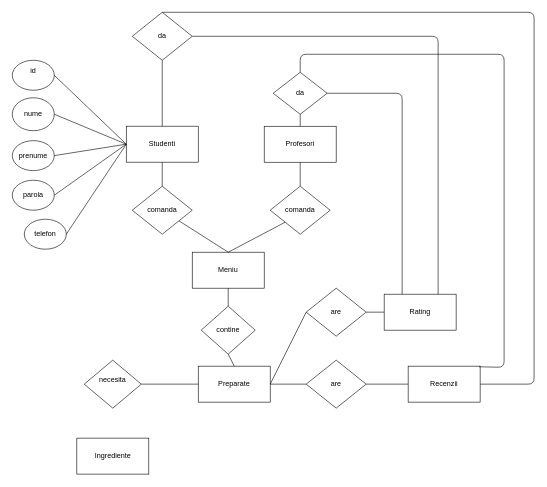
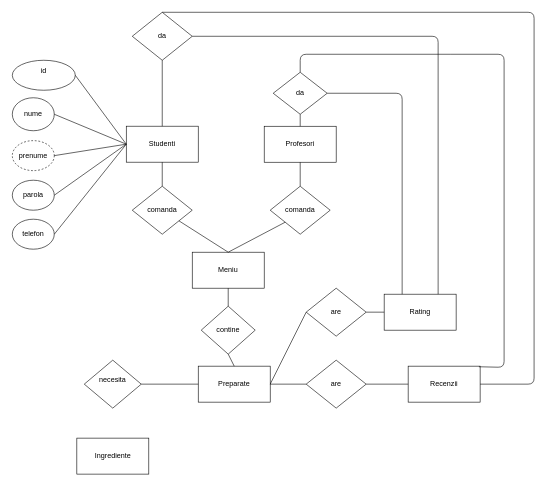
  <mxCell id="0" />
  <mxCell id="1" parent="0" />
  <mxCell id="2" value="Studenti" style="rounded=0;whiteSpace=wrap;html=1;" parent="1" vertex="1"><mxGeometry x="210" y="209.9" width="120" height="60" as="geometry" /></mxCell>
  <mxCell id="3" value="Profesori" style="rounded=0;whiteSpace=wrap;html=1;" parent="1" vertex="1"><mxGeometry x="440" y="210" width="120" height="60" as="geometry" /></mxCell>
  <mxCell id="4" value="Ingrediente" style="rounded=0;whiteSpace=wrap;html=1;" parent="1" vertex="1"><mxGeometry x="127.6" y="730" width="120" height="60" as="geometry" /></mxCell>
  <mxCell id="5" value="Rating" style="rounded=0;whiteSpace=wrap;html=1;" parent="1" vertex="1"><mxGeometry x="640" y="490" width="120" height="60" as="geometry" /></mxCell>
  <mxCell id="6" value="Recenzii" style="rounded=0;whiteSpace=wrap;html=1;" parent="1" vertex="1"><mxGeometry x="680" y="610" width="120" height="60" as="geometry" /></mxCell>
  <mxCell id="7" value="Meniu" style="rounded=0;whiteSpace=wrap;html=1;" parent="1" vertex="1"><mxGeometry x="320" y="420" width="120" height="60" as="geometry" /></mxCell>
  <mxCell id="8" value="Preparate" style="rounded=0;whiteSpace=wrap;html=1;" parent="1" vertex="1"><mxGeometry x="330" y="610" width="120" height="60" as="geometry" /></mxCell>
  <mxCell id="9" value="comanda" style="rhombus;whiteSpace=wrap;html=1;" parent="1" vertex="1"><mxGeometry x="220" y="310" width="100" height="80" as="geometry" /></mxCell>
  <mxCell id="10" value="" style="endArrow=none;html=1;entryX=0.5;entryY=1;entryDx=0;entryDy=0;exitX=0.5;exitY=0;exitDx=0;exitDy=0;" parent="1" source="9" target="2" edge="1"><mxGeometry width="50" height="50" relative="1" as="geometry"><mxPoint x="410" y="330" as="sourcePoint" /><mxPoint x="190" y="240" as="targetPoint" /></mxGeometry></mxCell>
  <mxCell id="11" value="" style="endArrow=none;html=1;entryX=0.5;entryY=1;entryDx=0;entryDy=0;exitX=0.5;exitY=0;exitDx=0;exitDy=0;" parent="1" source="32" target="3" edge="1"><mxGeometry width="50" height="50" relative="1" as="geometry"><mxPoint x="530" y="350" as="sourcePoint" /><mxPoint x="340" y="250" as="targetPoint" /></mxGeometry></mxCell>
  <mxCell id="12" value="necesita&lt;br&gt;&lt;br&gt;" style="rhombus;whiteSpace=wrap;html=1;" parent="1" vertex="1"><mxGeometry x="140" y="600" width="95" height="80" as="geometry" /></mxCell>
  <mxCell id="13" value="" style="endArrow=none;html=1;entryX=0.5;entryY=0;entryDx=0;entryDy=0;" parent="1" source="9" target="7" edge="1"><mxGeometry width="50" height="50" relative="1" as="geometry"><mxPoint x="390" y="450" as="sourcePoint" /><mxPoint x="390" y="440" as="targetPoint" /></mxGeometry></mxCell>
  <mxCell id="14" value="" style="endArrow=none;html=1;entryX=0;entryY=0.5;entryDx=0;entryDy=0;exitX=1;exitY=0.5;exitDx=0;exitDy=0;" parent="1" source="12" target="8" edge="1"><mxGeometry width="50" height="50" relative="1" as="geometry"><mxPoint x="100" y="700" as="sourcePoint" /><mxPoint x="150" y="650" as="targetPoint" /><Array as="points" /></mxGeometry></mxCell>
  <mxCell id="15" value="contine" style="rhombus;whiteSpace=wrap;html=1;" parent="1" vertex="1"><mxGeometry x="335" y="510" width="90" height="80" as="geometry" /></mxCell>
  <mxCell id="16" value="" style="endArrow=none;html=1;entryX=0.5;entryY=1;entryDx=0;entryDy=0;exitX=0.5;exitY=0;exitDx=0;exitDy=0;" parent="1" source="15" target="7" edge="1"><mxGeometry width="50" height="50" relative="1" as="geometry"><mxPoint x="360" y="550" as="sourcePoint" /><mxPoint x="410" y="500" as="targetPoint" /></mxGeometry></mxCell>
  <mxCell id="17" value="" style="endArrow=none;html=1;entryX=0.5;entryY=1;entryDx=0;entryDy=0;exitX=0.5;exitY=0;exitDx=0;exitDy=0;" parent="1" source="8" target="15" edge="1"><mxGeometry width="50" height="50" relative="1" as="geometry"><mxPoint x="425" y="635" as="sourcePoint" /><mxPoint x="475" y="585" as="targetPoint" /></mxGeometry></mxCell>
  <mxCell id="18" value="" style="endArrow=none;html=1;entryX=0;entryY=0.5;entryDx=0;entryDy=0;exitX=1;exitY=0.5;exitDx=0;exitDy=0;" parent="1" source="19" target="6" edge="1"><mxGeometry width="50" height="50" relative="1" as="geometry"><mxPoint x="130" y="860" as="sourcePoint" /><mxPoint x="180" y="810" as="targetPoint" /></mxGeometry></mxCell>
  <mxCell id="19" value="are" style="rhombus;whiteSpace=wrap;html=1;" parent="1" vertex="1"><mxGeometry x="510" y="600" width="100" height="80" as="geometry" /></mxCell>
  <mxCell id="20" value="" style="endArrow=none;html=1;entryX=0;entryY=0.5;entryDx=0;entryDy=0;exitX=1;exitY=0.5;exitDx=0;exitDy=0;" parent="1" source="8" target="19" edge="1"><mxGeometry width="50" height="50" relative="1" as="geometry"><mxPoint x="465" y="670" as="sourcePoint" /><mxPoint x="515" y="620" as="targetPoint" /></mxGeometry></mxCell>
  <mxCell id="21" value="are" style="rhombus;whiteSpace=wrap;html=1;" parent="1" vertex="1"><mxGeometry x="510" y="480" width="100" height="80" as="geometry" /></mxCell>
  <mxCell id="22" value="" style="endArrow=none;html=1;entryX=0;entryY=0.5;entryDx=0;entryDy=0;exitX=1;exitY=0.5;exitDx=0;exitDy=0;" parent="1" source="8" target="21" edge="1"><mxGeometry width="50" height="50" relative="1" as="geometry"><mxPoint x="460" y="600" as="sourcePoint" /><mxPoint x="180" y="810" as="targetPoint" /></mxGeometry></mxCell>
  <mxCell id="23" value="" style="endArrow=none;html=1;entryX=0;entryY=0.5;entryDx=0;entryDy=0;exitX=1;exitY=0.5;exitDx=0;exitDy=0;" parent="1" source="21" target="5" edge="1"><mxGeometry width="50" height="50" relative="1" as="geometry"><mxPoint x="130" y="860" as="sourcePoint" /><mxPoint x="180" y="810" as="targetPoint" /></mxGeometry></mxCell>
  <mxCell id="24" value="da" style="rhombus;whiteSpace=wrap;html=1;" parent="1" vertex="1"><mxGeometry x="220" y="20" width="100" height="80" as="geometry" /></mxCell>
  <mxCell id="25" value="" style="endArrow=none;html=1;entryX=0.5;entryY=1;entryDx=0;entryDy=0;exitX=0.5;exitY=0;exitDx=0;exitDy=0;" parent="1" source="2" target="24" edge="1"><mxGeometry width="50" height="50" relative="1" as="geometry"><mxPoint x="280" y="136.8" as="sourcePoint" /><mxPoint x="330" y="86.8" as="targetPoint" /></mxGeometry></mxCell>
  <mxCell id="26" value="" style="endArrow=none;html=1;exitX=0.5;exitY=1;exitDx=0;exitDy=0;entryX=0.5;entryY=0;entryDx=0;entryDy=0;" parent="1" source="29" target="3" edge="1"><mxGeometry width="50" height="50" relative="1" as="geometry"><mxPoint x="485" y="130" as="sourcePoint" /><mxPoint x="535" y="80" as="targetPoint" /></mxGeometry></mxCell>
  <mxCell id="27" value="" style="endArrow=none;html=1;exitX=0.983;exitY=0.017;exitDx=0;exitDy=0;entryX=0.5;entryY=0;entryDx=0;entryDy=0;exitPerimeter=0;" parent="1" source="6" target="29" edge="1"><mxGeometry width="50" height="50" relative="1" as="geometry"><mxPoint x="715" y="460" as="sourcePoint" /><mxPoint x="765" y="410" as="targetPoint" /><Array as="points"><mxPoint x="840" y="612" /><mxPoint x="840" y="90" /><mxPoint x="740" y="90" /><mxPoint x="500" y="90" /></Array></mxGeometry></mxCell>
  <mxCell id="28" value="" style="endArrow=none;html=1;exitX=1;exitY=0.5;exitDx=0;exitDy=0;entryX=0.5;entryY=0;entryDx=0;entryDy=0;" parent="1" source="6" target="24" edge="1"><mxGeometry width="50" height="50" relative="1" as="geometry"><mxPoint x="820" y="420" as="sourcePoint" /><mxPoint x="730" y="60" as="targetPoint" /><Array as="points"><mxPoint x="890" y="640" /><mxPoint x="890" y="20" /></Array></mxGeometry></mxCell>
  <mxCell id="29" value="da" style="rhombus;whiteSpace=wrap;html=1;" vertex="1" parent="1"><mxGeometry x="455" y="120" width="90" height="70" as="geometry" /></mxCell>
  <mxCell id="30" value="" style="endArrow=none;html=1;entryX=0.25;entryY=0;entryDx=0;entryDy=0;exitX=1;exitY=0.5;exitDx=0;exitDy=0;" edge="1" parent="1" source="29" target="5"><mxGeometry width="50" height="50" relative="1" as="geometry"><mxPoint x="630" y="320" as="sourcePoint" /><mxPoint x="180" y="810" as="targetPoint" /><Array as="points"><mxPoint x="670" y="155" /></Array></mxGeometry></mxCell>
  <mxCell id="31" value="" style="endArrow=none;html=1;exitX=1;exitY=0.5;exitDx=0;exitDy=0;entryX=0.75;entryY=0;entryDx=0;entryDy=0;" edge="1" parent="1" source="24" target="5"><mxGeometry width="50" height="50" relative="1" as="geometry"><mxPoint x="600" y="320" as="sourcePoint" /><mxPoint x="650" y="270" as="targetPoint" /><Array as="points"><mxPoint x="730" y="60" /></Array></mxGeometry></mxCell>
  <mxCell id="32" value="comanda" style="rhombus;whiteSpace=wrap;html=1;" vertex="1" parent="1"><mxGeometry x="450" y="310" width="100" height="80" as="geometry" /></mxCell>
  <mxCell id="33" value="" style="endArrow=none;html=1;entryX=0;entryY=1;entryDx=0;entryDy=0;exitX=0.5;exitY=0;exitDx=0;exitDy=0;" edge="1" parent="1" source="7" target="32"><mxGeometry width="50" height="50" relative="1" as="geometry"><mxPoint x="130" y="860" as="sourcePoint" /><mxPoint x="180" y="810" as="targetPoint" /></mxGeometry></mxCell>
- <mxCell id="34" value="id&lt;br&gt;&lt;br&gt;" style="ellipse;whiteSpace=wrap;html=1;" vertex="1" parent="1"><mxGeometry x="20" y="100" width="70" height="50" as="geometry" /></mxCell>
+ <mxCell id="34" value="id&lt;br&gt;&lt;br&gt;" style="ellipse;whiteSpace=wrap;html=1;" vertex="1" parent="1"><mxGeometry x="20" y="100" width="105" height="50" as="geometry" /></mxCell>
  <mxCell id="35" value="nume&lt;br&gt;" style="ellipse;whiteSpace=wrap;html=1;" vertex="1" parent="1"><mxGeometry x="20" y="162.5" width="70" height="55" as="geometry" /></mxCell>
- <mxCell id="36" value="prenume&lt;br&gt;" style="ellipse;whiteSpace=wrap;html=1;" vertex="1" parent="1"><mxGeometry x="20" y="234" width="70" height="50" as="geometry" /></mxCell>
+ <mxCell id="36" value="prenume&lt;br&gt;" style="ellipse;whiteSpace=wrap;html=1;dashed=1;" vertex="1" parent="1"><mxGeometry x="20" y="234" width="70" height="50" as="geometry" /></mxCell>
  <mxCell id="37" value="parola&lt;br&gt;" style="ellipse;whiteSpace=wrap;html=1;" vertex="1" parent="1"><mxGeometry x="20" y="300" width="70" height="50" as="geometry" /></mxCell>
- <mxCell id="38" value="telefon&lt;br&gt;" style="ellipse;whiteSpace=wrap;html=1;" vertex="1" parent="1"><mxGeometry x="40" y="365" width="70" height="50" as="geometry" /></mxCell>
+ <mxCell id="38" value="telefon&lt;br&gt;" style="ellipse;whiteSpace=wrap;html=1;" vertex="1" parent="1"><mxGeometry x="20" y="365" width="70" height="50" as="geometry" /></mxCell>
  <mxCell id="39" value="" style="endArrow=none;html=1;exitX=1;exitY=0.5;exitDx=0;exitDy=0;entryX=0;entryY=0.5;entryDx=0;entryDy=0;" edge="1" parent="1" source="34" target="2"><mxGeometry width="50" height="50" relative="1" as="geometry"><mxPoint x="115" y="260" as="sourcePoint" /><mxPoint x="165" y="210" as="targetPoint" /></mxGeometry></mxCell>
  <mxCell id="40" value="" style="endArrow=none;html=1;exitX=1;exitY=0.5;exitDx=0;exitDy=0;entryX=0;entryY=0.5;entryDx=0;entryDy=0;" edge="1" parent="1" source="35" target="2"><mxGeometry width="50" height="50" relative="1" as="geometry"><mxPoint x="80.235" y="228.088" as="sourcePoint" /><mxPoint x="200.235" y="322.206" as="targetPoint" /></mxGeometry></mxCell>
  <mxCell id="41" value="" style="endArrow=none;html=1;exitX=1;exitY=0.5;exitDx=0;exitDy=0;entryX=0;entryY=0.5;entryDx=0;entryDy=0;" edge="1" parent="1" source="36" target="2"><mxGeometry width="50" height="50" relative="1" as="geometry"><mxPoint x="90.235" y="240.088" as="sourcePoint" /><mxPoint x="210.235" y="334.206" as="targetPoint" /></mxGeometry></mxCell>
  <mxCell id="42" value="" style="endArrow=none;html=1;exitX=1;exitY=0.5;exitDx=0;exitDy=0;entryX=0;entryY=0.5;entryDx=0;entryDy=0;" edge="1" parent="1" source="37" target="2"><mxGeometry width="50" height="50" relative="1" as="geometry"><mxPoint x="100.235" y="222.647" as="sourcePoint" /><mxPoint x="220.235" y="249.706" as="targetPoint" /></mxGeometry></mxCell>
  <mxCell id="43" value="" style="endArrow=none;html=1;exitX=1;exitY=0.5;exitDx=0;exitDy=0;" edge="1" parent="1" source="38"><mxGeometry width="50" height="50" relative="1" as="geometry"><mxPoint x="100.235" y="349.706" as="sourcePoint" /><mxPoint x="210" y="240" as="targetPoint" /></mxGeometry></mxCell>
